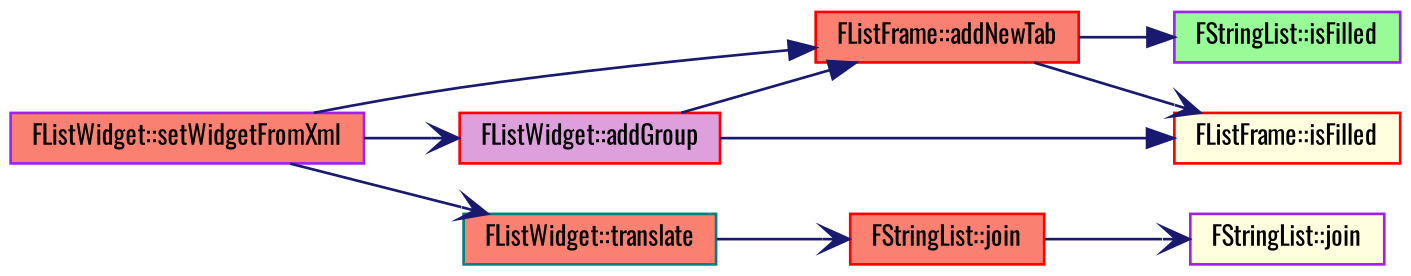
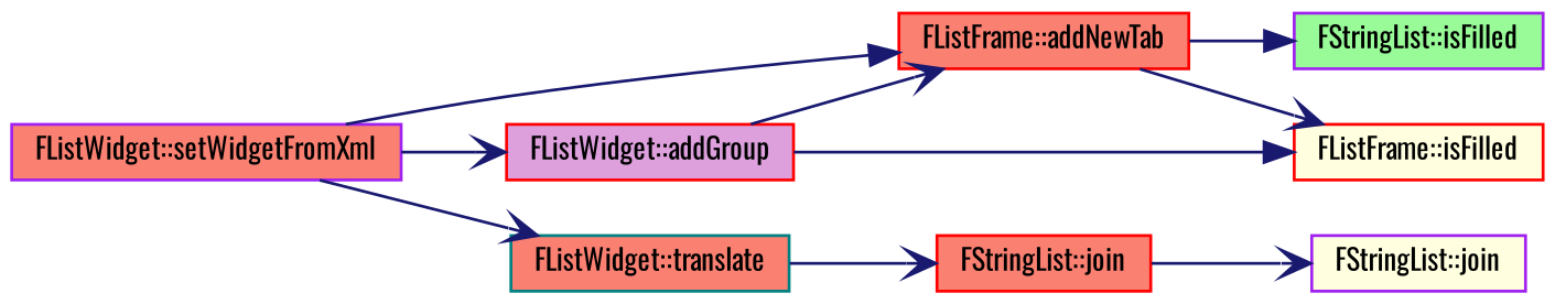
  digraph {
    fontname=Oswald
    rankdir=LR
    node [color=red fillcolor=salmon fontname=Oswald fontsize=10 shape=record style=filled]
    edge [arrowhead=vee color=midnightblue fontname=Oswald fontsize=10 labelfontname=Helvetica labelfontsize=10 style=solid]
    n1 [color=purple fontcolor=black height=0.2 label="FListWidget::setWidgetFromXml" width=0.4]
    n2 [fillcolor=plum height=0.2 label="FListWidget::addGroup" width=0.4]
    n3 [height=0.2 label="FListFrame::addNewTab" width=0.4]
    n4 [color=teal height=0.2 label="FListWidget::translate" width=0.4]
    n5 [fillcolor=lightyellow height=0.2 label="FListFrame::isFilled" width=0.4]
    n6 [color=purple fillcolor=palegreen height=0.2 label="FStringList::isFilled" width=0.4]
    n7 [height=0.2 label="FStringList::join" width=0.4]
    n8 [color=purple fillcolor=lightyellow height=0.2 label="FStringList::join" width=0.4]
    n1 -> n2
    n1 -> n3 [arrowhead=normal]
    n1 -> n4
-   n2 -> n3 [arrowhead=normal]
+   n2 -> n3
    n2 -> n5 [arrowhead=normal]
    n3 -> n5
    n3 -> n6 [arrowhead=normal]
    n4 -> n7
    n7 -> n8
  }
